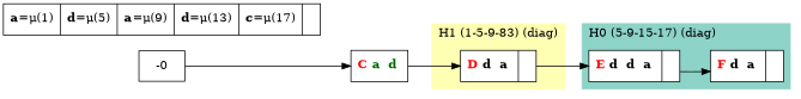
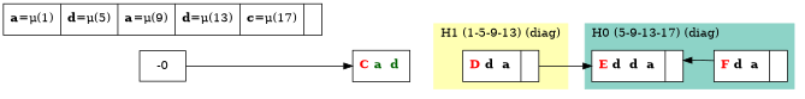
  digraph {
    rankdir=LR
    node [shape=record]
    n1 [fillcolor=white label=<{  <FONT COLOR="RED"><b>E</b></FONT> <b>d </b> <b>d </b> <b>a </b>| }> style=filled]
    n2 [fillcolor=white label=<{  <FONT COLOR="RED"><b>F</b></FONT> <b>d </b> <b>a </b>| }> style=filled]
    n3 [fillcolor=white label=<{  <FONT COLOR="RED"><b>D</b></FONT> <b>d </b> <b>a </b>| }> style=filled]
    n4 [label=<{  <FONT COLOR="RED"><b>C</b></FONT> <b><FONT COLOR="DARKGREEN">a </FONT></b> <b><FONT COLOR="DARKGREEN">d </FONT></b>}>]
    n5 [label=-0 shape=box]
    n6 [label=<{<b>a</b>=&#956;(1) | <b>d</b>=&#956;(5) | <b>a</b>=&#956;(9) | <b>d</b>=&#956;(13) | <b>c</b>=&#956;(17) | }>]
    subgraph cluster_1 {
      color="#8DD3C7"
-     label="H0 (5-9-15-17) (diag)"
+     label="H0 (5-9-13-17) (diag)"
      labeljust=l
      style=filled
      n1
      n2
    }
    subgraph cluster_2 {
      color="#FFFFB3"
-     label="H1 (1-5-9-83) (diag)"
+     label="H1 (1-5-9-13) (diag)"
      labeljust=l
      style=filled
      n3
    }
-   n1 -> n2
+   n2 -> n1
    n3 -> n1
-   n4 -> n3
    n5 -> n4
  }
